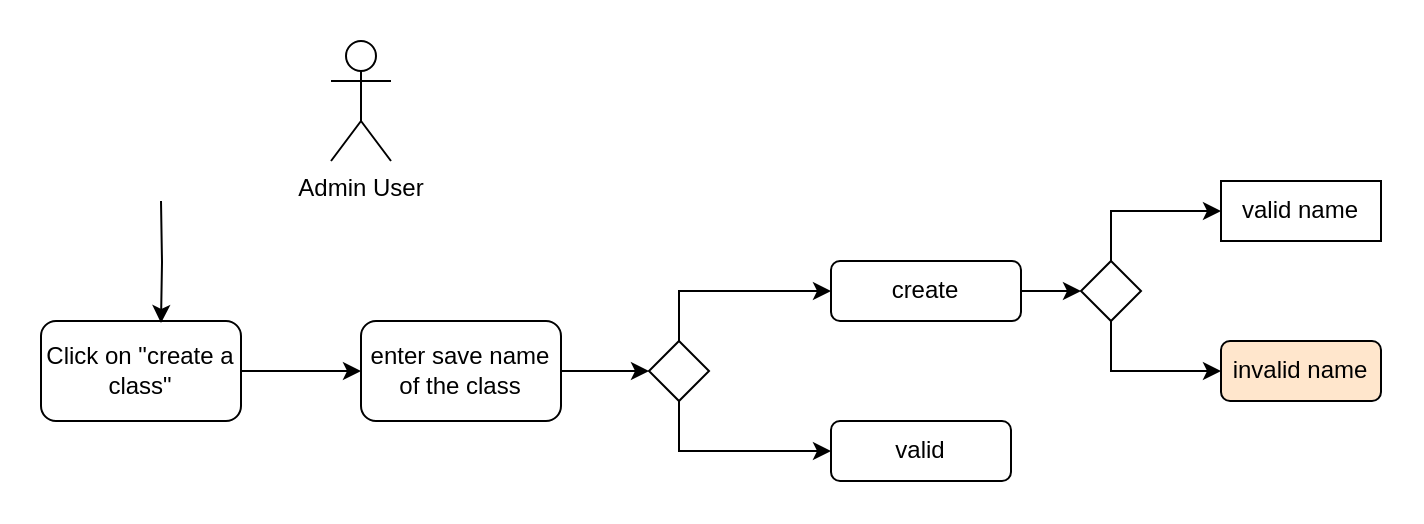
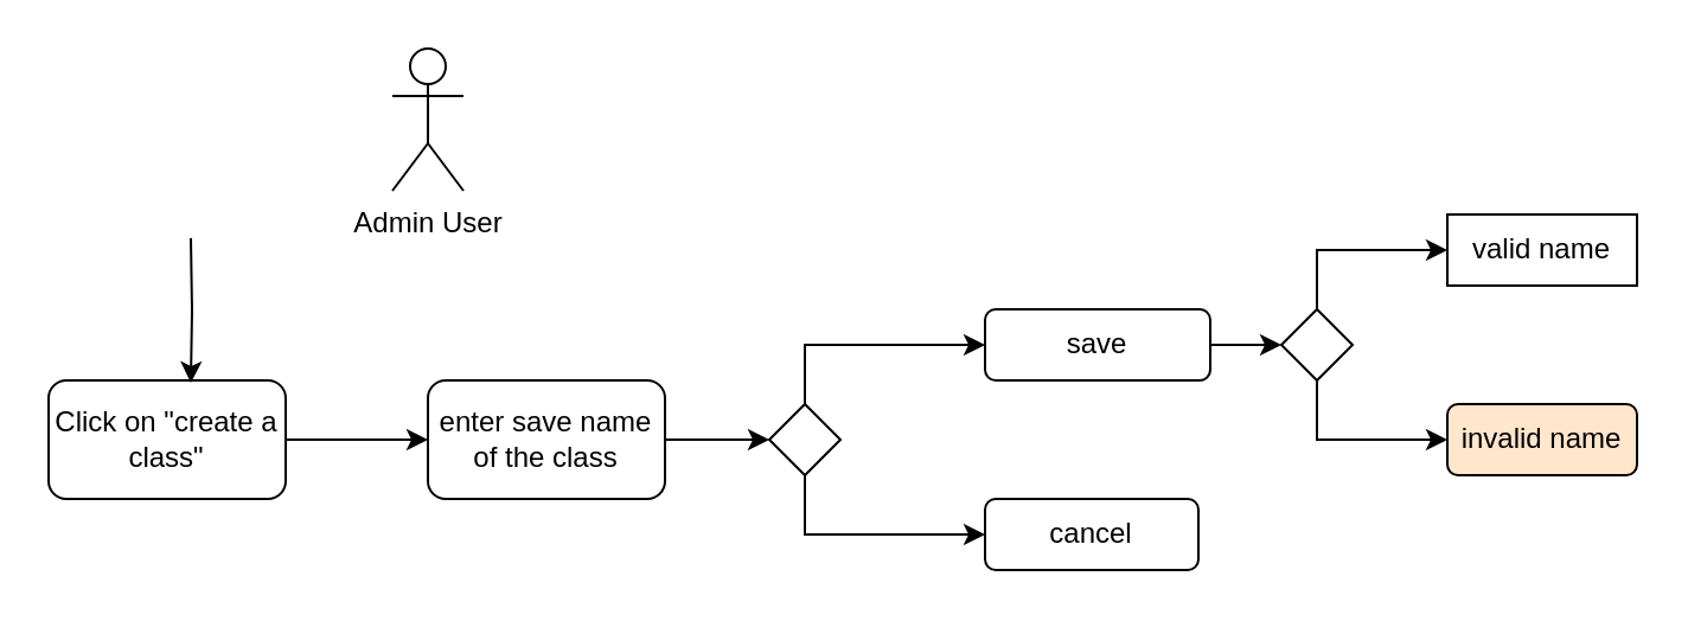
  <mxCell id="0" />
  <mxCell id="1" parent="0" />
  <mxCell id="2" style="edgeStyle=orthogonalEdgeStyle;rounded=0;orthogonalLoop=1;jettySize=auto;html=1;exitX=1;exitY=0.5;exitDx=0;exitDy=0;entryX=0;entryY=0.5;entryDx=0;entryDy=0;" edge="1" parent="1" source="3" target="7"><mxGeometry relative="1" as="geometry" /></mxCell>
  <mxCell id="3" value="Click on &quot;create a class&quot;" style="rounded=1;whiteSpace=wrap;html=1;" parent="1" vertex="1"><mxGeometry x="20" y="160" width="100" height="50" as="geometry" /></mxCell>
  <mxCell id="4" style="edgeStyle=orthogonalEdgeStyle;rounded=0;orthogonalLoop=1;jettySize=auto;html=1;entryX=0.6;entryY=0.02;entryDx=0;entryDy=0;entryPerimeter=0;" edge="1" parent="1" target="3"><mxGeometry relative="1" as="geometry"><mxPoint x="80" y="100" as="sourcePoint" /></mxGeometry></mxCell>
  <mxCell id="5" value="Admin User" style="shape=umlActor;verticalLabelPosition=bottom;verticalAlign=top;html=1;outlineConnect=0;" parent="1" vertex="1"><mxGeometry x="165" y="20" width="30" height="60" as="geometry" /></mxCell>
  <mxCell id="6" style="edgeStyle=orthogonalEdgeStyle;rounded=0;orthogonalLoop=1;jettySize=auto;html=1;exitX=1;exitY=0.5;exitDx=0;exitDy=0;entryX=0;entryY=0.5;entryDx=0;entryDy=0;" edge="1" parent="1" source="7" target="10"><mxGeometry relative="1" as="geometry" /></mxCell>
  <mxCell id="7" value="enter save name of the class" style="rounded=1;whiteSpace=wrap;html=1;" vertex="1" parent="1"><mxGeometry x="180" y="160" width="100" height="50" as="geometry" /></mxCell>
  <mxCell id="8" style="edgeStyle=orthogonalEdgeStyle;rounded=0;orthogonalLoop=1;jettySize=auto;html=1;exitX=0.5;exitY=0;exitDx=0;exitDy=0;entryX=0;entryY=0.5;entryDx=0;entryDy=0;" edge="1" parent="1" source="10" target="12"><mxGeometry relative="1" as="geometry" /></mxCell>
  <mxCell id="9" style="edgeStyle=orthogonalEdgeStyle;rounded=0;orthogonalLoop=1;jettySize=auto;html=1;exitX=0.5;exitY=1;exitDx=0;exitDy=0;entryX=0;entryY=0.5;entryDx=0;entryDy=0;" edge="1" parent="1" source="10" target="13"><mxGeometry relative="1" as="geometry" /></mxCell>
  <mxCell id="10" value="" style="rhombus;whiteSpace=wrap;html=1;" vertex="1" parent="1"><mxGeometry x="324" y="170" width="30" height="30" as="geometry" /></mxCell>
  <mxCell id="11" style="edgeStyle=orthogonalEdgeStyle;rounded=0;orthogonalLoop=1;jettySize=auto;html=1;exitX=1;exitY=0.5;exitDx=0;exitDy=0;entryX=0;entryY=0.5;entryDx=0;entryDy=0;" edge="1" parent="1" source="12" target="16"><mxGeometry relative="1" as="geometry" /></mxCell>
- <mxCell id="12" value="create" style="rounded=1;whiteSpace=wrap;html=1;" vertex="1" parent="1"><mxGeometry x="415" y="130" width="95" height="30" as="geometry" /></mxCell>
- <mxCell id="13" value="valid" style="rounded=1;whiteSpace=wrap;html=1;" vertex="1" parent="1"><mxGeometry x="415" y="210" width="90" height="30" as="geometry" /></mxCell>
+ <mxCell id="12" value="save" style="rounded=1;whiteSpace=wrap;html=1;" vertex="1" parent="1"><mxGeometry x="415" y="130" width="95" height="30" as="geometry" /></mxCell>
+ <mxCell id="13" value="cancel" style="rounded=1;whiteSpace=wrap;html=1;" vertex="1" parent="1"><mxGeometry x="415" y="210" width="90" height="30" as="geometry" /></mxCell>
  <mxCell id="14" style="edgeStyle=orthogonalEdgeStyle;rounded=0;orthogonalLoop=1;jettySize=auto;html=1;exitX=0.5;exitY=0;exitDx=0;exitDy=0;entryX=0;entryY=0.5;entryDx=0;entryDy=0;" edge="1" parent="1" source="16" target="17"><mxGeometry relative="1" as="geometry" /></mxCell>
  <mxCell id="15" style="edgeStyle=orthogonalEdgeStyle;rounded=0;orthogonalLoop=1;jettySize=auto;html=1;exitX=0.5;exitY=1;exitDx=0;exitDy=0;entryX=0;entryY=0.5;entryDx=0;entryDy=0;" edge="1" parent="1" source="16" target="18"><mxGeometry relative="1" as="geometry" /></mxCell>
  <mxCell id="16" value="" style="rhombus;whiteSpace=wrap;html=1;" vertex="1" parent="1"><mxGeometry x="540" y="130" width="30" height="30" as="geometry" /></mxCell>
  <mxCell id="17" value="valid name" style="whiteSpace=wrap;html=1;rounded=0;" vertex="1" parent="1"><mxGeometry x="610" y="90" width="80" height="30" as="geometry" /></mxCell>
  <mxCell id="18" value="invalid name" style="rounded=1;whiteSpace=wrap;html=1;fillColor=#ffe6cc;" vertex="1" parent="1"><mxGeometry x="610" y="170" width="80" height="30" as="geometry" /></mxCell>
